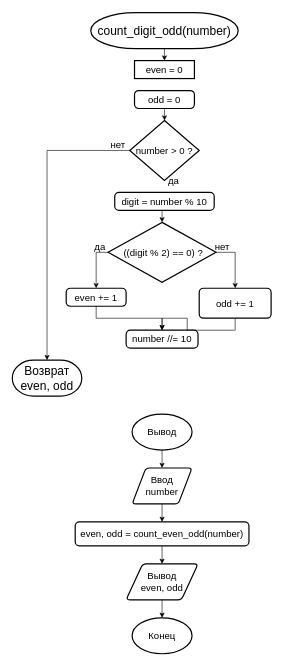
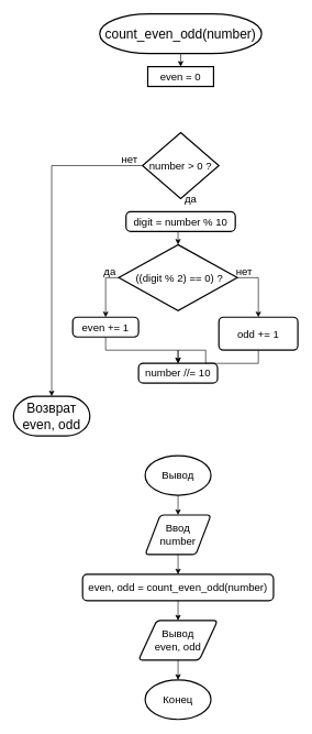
  <mxCell id="0" />
  <mxCell id="1" parent="0" />
  <mxCell id="2" style="edgeStyle=orthogonalEdgeStyle;rounded=0;orthogonalLoop=1;jettySize=auto;html=1;exitX=0.5;exitY=1;exitDx=0;exitDy=0;exitPerimeter=0;entryX=0.5;entryY=0;entryDx=0;entryDy=0;fontSize=16;" parent="1" source="3" target="5" edge="1"><mxGeometry relative="1" as="geometry" /></mxCell>
- <mxCell id="3" value="&lt;font style=&quot;font-size: 20px&quot;&gt;count_digit_odd(number)&lt;/font&gt;" style="strokeWidth=2;html=1;shape=mxgraph.flowchart.terminator;whiteSpace=wrap;" parent="1" vertex="1"><mxGeometry x="151" y="20" width="246" height="60" as="geometry" /></mxCell>
+ <mxCell id="3" value="&lt;font style=&quot;font-size: 20px&quot;&gt;count_even_odd(number)&lt;/font&gt;" style="strokeWidth=2;html=1;shape=mxgraph.flowchart.terminator;whiteSpace=wrap;" parent="1" vertex="1"><mxGeometry x="151" y="20" width="246" height="60" as="geometry" /></mxCell>
  <mxCell id="4" value="Возврат&lt;br&gt;even, odd" style="strokeWidth=2;html=1;shape=mxgraph.flowchart.terminator;whiteSpace=wrap;fontSize=20;" parent="1" vertex="1"><mxGeometry x="20" y="600" width="116" height="60" as="geometry" /></mxCell>
  <mxCell id="5" value="even = 0" style="whiteSpace=wrap;html=1;absoluteArcSize=1;arcSize=14;strokeWidth=2;fontSize=16;rounded=0;" parent="1" vertex="1"><mxGeometry x="224" y="100" width="100" height="30" as="geometry" /></mxCell>
- <mxCell id="6" style="edgeStyle=orthogonalEdgeStyle;rounded=0;orthogonalLoop=1;jettySize=auto;html=1;exitX=0.5;exitY=1;exitDx=0;exitDy=0;entryX=0.5;entryY=0;entryDx=0;entryDy=0;entryPerimeter=0;fontSize=16;" parent="1" source="7" target="9" edge="1"><mxGeometry relative="1" as="geometry" /></mxCell>
- <mxCell id="7" value="odd = 0" style="rounded=1;whiteSpace=wrap;html=1;absoluteArcSize=1;arcSize=14;strokeWidth=2;fontSize=16;" parent="1" vertex="1"><mxGeometry x="224" y="150" width="100" height="30" as="geometry" /></mxCell>
  <mxCell id="8" style="edgeStyle=orthogonalEdgeStyle;rounded=0;orthogonalLoop=1;jettySize=auto;html=1;exitX=0;exitY=0.5;exitDx=0;exitDy=0;exitPerimeter=0;entryX=0.5;entryY=0;entryDx=0;entryDy=0;entryPerimeter=0;fontSize=16;" parent="1" source="9" target="4" edge="1"><mxGeometry relative="1" as="geometry" /></mxCell>
  <mxCell id="9" value="number &amp;gt; 0 ?" style="strokeWidth=2;html=1;shape=mxgraph.flowchart.decision;whiteSpace=wrap;fontSize=16;" parent="1" vertex="1"><mxGeometry x="216" y="200" width="116" height="100" as="geometry" /></mxCell>
  <mxCell id="10" style="edgeStyle=orthogonalEdgeStyle;rounded=0;orthogonalLoop=1;jettySize=auto;html=1;exitX=0.5;exitY=1;exitDx=0;exitDy=0;entryX=0.5;entryY=0;entryDx=0;entryDy=0;entryPerimeter=0;fontSize=16;" parent="1" source="11" target="16" edge="1"><mxGeometry relative="1" as="geometry" /></mxCell>
  <mxCell id="11" value="digit = number % 10" style="rounded=1;whiteSpace=wrap;html=1;absoluteArcSize=1;arcSize=14;strokeWidth=2;fontSize=16;" parent="1" vertex="1"><mxGeometry x="191" y="320" width="166" height="30" as="geometry" /></mxCell>
  <mxCell id="12" value="да" style="text;html=1;align=center;verticalAlign=middle;resizable=0;points=[];autosize=1;strokeColor=none;fillColor=none;fontSize=16;" parent="1" vertex="1"><mxGeometry x="274" y="290" width="30" height="20" as="geometry" /></mxCell>
  <mxCell id="13" value="нет" style="text;html=1;align=center;verticalAlign=middle;resizable=0;points=[];autosize=1;strokeColor=none;fillColor=none;fontSize=16;" parent="1" vertex="1"><mxGeometry x="176" y="230" width="40" height="20" as="geometry" /></mxCell>
  <mxCell id="14" style="edgeStyle=orthogonalEdgeStyle;rounded=0;orthogonalLoop=1;jettySize=auto;html=1;exitX=1;exitY=0.5;exitDx=0;exitDy=0;exitPerimeter=0;entryX=0.5;entryY=0;entryDx=0;entryDy=0;fontSize=16;" parent="1" source="16" target="20" edge="1"><mxGeometry relative="1" as="geometry" /></mxCell>
  <mxCell id="15" style="edgeStyle=orthogonalEdgeStyle;rounded=0;orthogonalLoop=1;jettySize=auto;html=1;exitX=0;exitY=0.5;exitDx=0;exitDy=0;exitPerimeter=0;entryX=0.5;entryY=0;entryDx=0;entryDy=0;fontSize=16;" parent="1" source="16" target="18" edge="1"><mxGeometry relative="1" as="geometry" /></mxCell>
  <mxCell id="16" value="&amp;nbsp;((digit % 2) == 0) ?" style="strokeWidth=2;html=1;shape=mxgraph.flowchart.decision;whiteSpace=wrap;fontSize=16;" parent="1" vertex="1"><mxGeometry x="180" y="370" width="180" height="100" as="geometry" /></mxCell>
  <mxCell id="17" style="edgeStyle=orthogonalEdgeStyle;rounded=0;orthogonalLoop=1;jettySize=auto;html=1;exitX=0.5;exitY=1;exitDx=0;exitDy=0;entryX=0.5;entryY=0;entryDx=0;entryDy=0;fontSize=16;" parent="1" source="18" target="23" edge="1"><mxGeometry relative="1" as="geometry" /></mxCell>
  <mxCell id="18" value="even += 1" style="rounded=1;whiteSpace=wrap;html=1;absoluteArcSize=1;arcSize=14;strokeWidth=2;fontSize=16;" parent="1" vertex="1"><mxGeometry x="110" y="480" width="100" height="30" as="geometry" /></mxCell>
  <mxCell id="19" style="edgeStyle=orthogonalEdgeStyle;rounded=0;orthogonalLoop=1;jettySize=auto;html=1;exitX=0.5;exitY=1;exitDx=0;exitDy=0;entryX=0.5;entryY=0;entryDx=0;entryDy=0;fontSize=16;" parent="1" source="20" target="23" edge="1"><mxGeometry relative="1" as="geometry" /></mxCell>
  <mxCell id="20" value="odd += 1" style="rounded=1;whiteSpace=wrap;html=1;absoluteArcSize=1;arcSize=14;strokeWidth=2;fontSize=16;" parent="1" vertex="1"><mxGeometry x="332" y="480" width="120" height="50" as="geometry" /></mxCell>
  <mxCell id="21" value="да" style="text;html=1;align=center;verticalAlign=middle;resizable=0;points=[];autosize=1;strokeColor=none;fillColor=none;fontSize=16;" parent="1" vertex="1"><mxGeometry x="151" y="400" width="30" height="20" as="geometry" /></mxCell>
  <mxCell id="22" value="нет" style="text;html=1;align=center;verticalAlign=middle;resizable=0;points=[];autosize=1;strokeColor=none;fillColor=none;fontSize=16;" parent="1" vertex="1"><mxGeometry x="350" y="400" width="40" height="20" as="geometry" /></mxCell>
  <mxCell id="23" value="number //= 10" style="rounded=1;whiteSpace=wrap;html=1;absoluteArcSize=1;arcSize=14;strokeWidth=2;fontSize=16;" parent="1" vertex="1"><mxGeometry x="210" y="550" width="120" height="30" as="geometry" /></mxCell>
  <mxCell id="24" style="edgeStyle=orthogonalEdgeStyle;rounded=0;orthogonalLoop=1;jettySize=auto;html=1;exitX=0.5;exitY=1;exitDx=0;exitDy=0;exitPerimeter=0;entryX=0.5;entryY=0;entryDx=0;entryDy=0;fontSize=16;" edge="1" parent="1" source="25" target="27"><mxGeometry relative="1" as="geometry" /></mxCell>
  <mxCell id="25" value="Вывод" style="strokeWidth=2;html=1;shape=mxgraph.flowchart.start_1;whiteSpace=wrap;fontSize=16;" vertex="1" parent="1"><mxGeometry x="220" y="690" width="100" height="60" as="geometry" /></mxCell>
  <mxCell id="26" style="edgeStyle=orthogonalEdgeStyle;rounded=0;orthogonalLoop=1;jettySize=auto;html=1;exitX=0.5;exitY=1;exitDx=0;exitDy=0;entryX=0.5;entryY=0;entryDx=0;entryDy=0;fontSize=16;" edge="1" parent="1" source="27" target="29"><mxGeometry relative="1" as="geometry" /></mxCell>
  <mxCell id="27" value="Ввод&lt;br&gt;number" style="shape=parallelogram;html=1;strokeWidth=2;perimeter=parallelogramPerimeter;whiteSpace=wrap;rounded=1;arcSize=12;size=0.23;fontSize=16;" vertex="1" parent="1"><mxGeometry x="220" y="780" width="100" height="60" as="geometry" /></mxCell>
  <mxCell id="28" style="edgeStyle=orthogonalEdgeStyle;rounded=0;orthogonalLoop=1;jettySize=auto;html=1;exitX=0.5;exitY=1;exitDx=0;exitDy=0;entryX=0.5;entryY=0;entryDx=0;entryDy=0;fontSize=16;" edge="1" parent="1" source="29" target="31"><mxGeometry relative="1" as="geometry" /></mxCell>
  <mxCell id="29" value="even, odd = count_even_odd(number)" style="rounded=1;whiteSpace=wrap;html=1;absoluteArcSize=1;arcSize=14;strokeWidth=2;fontSize=16;" vertex="1" parent="1"><mxGeometry x="125" y="870" width="290" height="40" as="geometry" /></mxCell>
  <mxCell id="30" style="edgeStyle=orthogonalEdgeStyle;rounded=0;orthogonalLoop=1;jettySize=auto;html=1;exitX=0.5;exitY=1;exitDx=0;exitDy=0;entryX=0.5;entryY=0;entryDx=0;entryDy=0;entryPerimeter=0;fontSize=16;" edge="1" parent="1" source="31" target="32"><mxGeometry relative="1" as="geometry" /></mxCell>
  <mxCell id="31" value="Вывод&lt;br&gt;even, odd" style="shape=parallelogram;html=1;strokeWidth=2;perimeter=parallelogramPerimeter;whiteSpace=wrap;rounded=1;arcSize=12;size=0.23;fontSize=16;" vertex="1" parent="1"><mxGeometry x="210" y="940" width="120" height="60" as="geometry" /></mxCell>
  <mxCell id="32" value="Конец" style="strokeWidth=2;html=1;shape=mxgraph.flowchart.start_1;whiteSpace=wrap;fontSize=16;" vertex="1" parent="1"><mxGeometry x="220" y="1030" width="100" height="60" as="geometry" /></mxCell>
